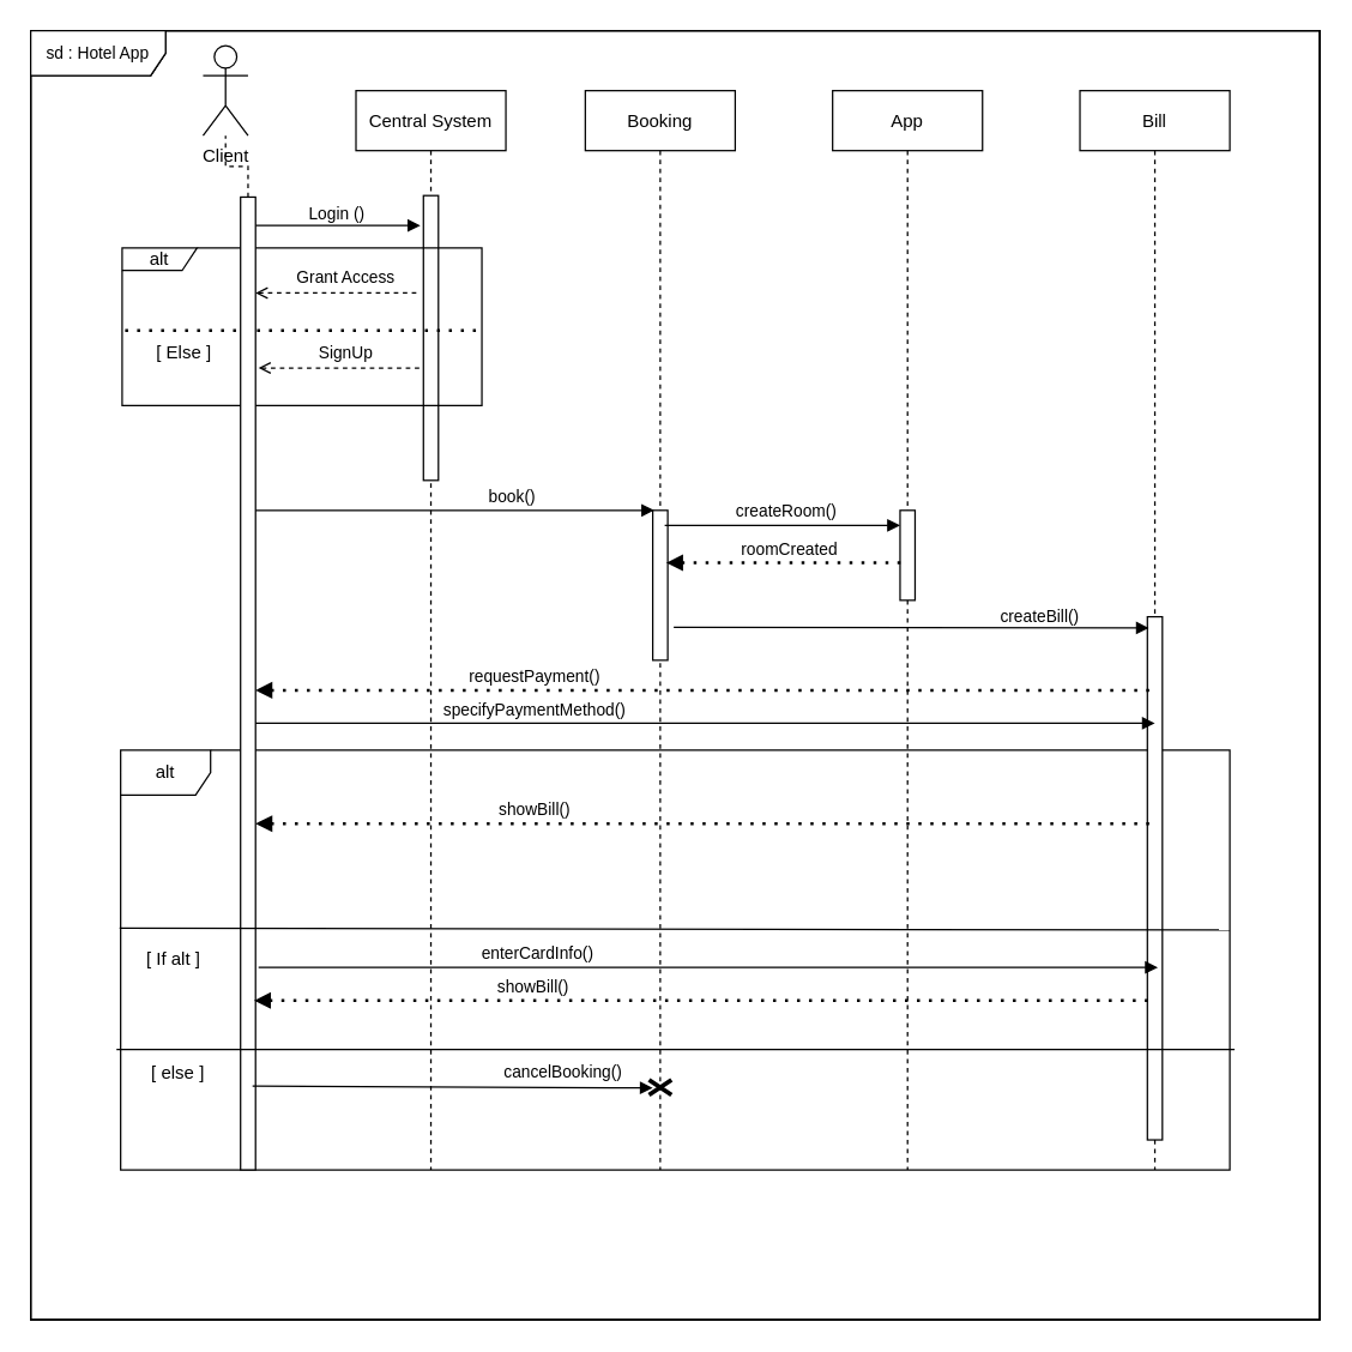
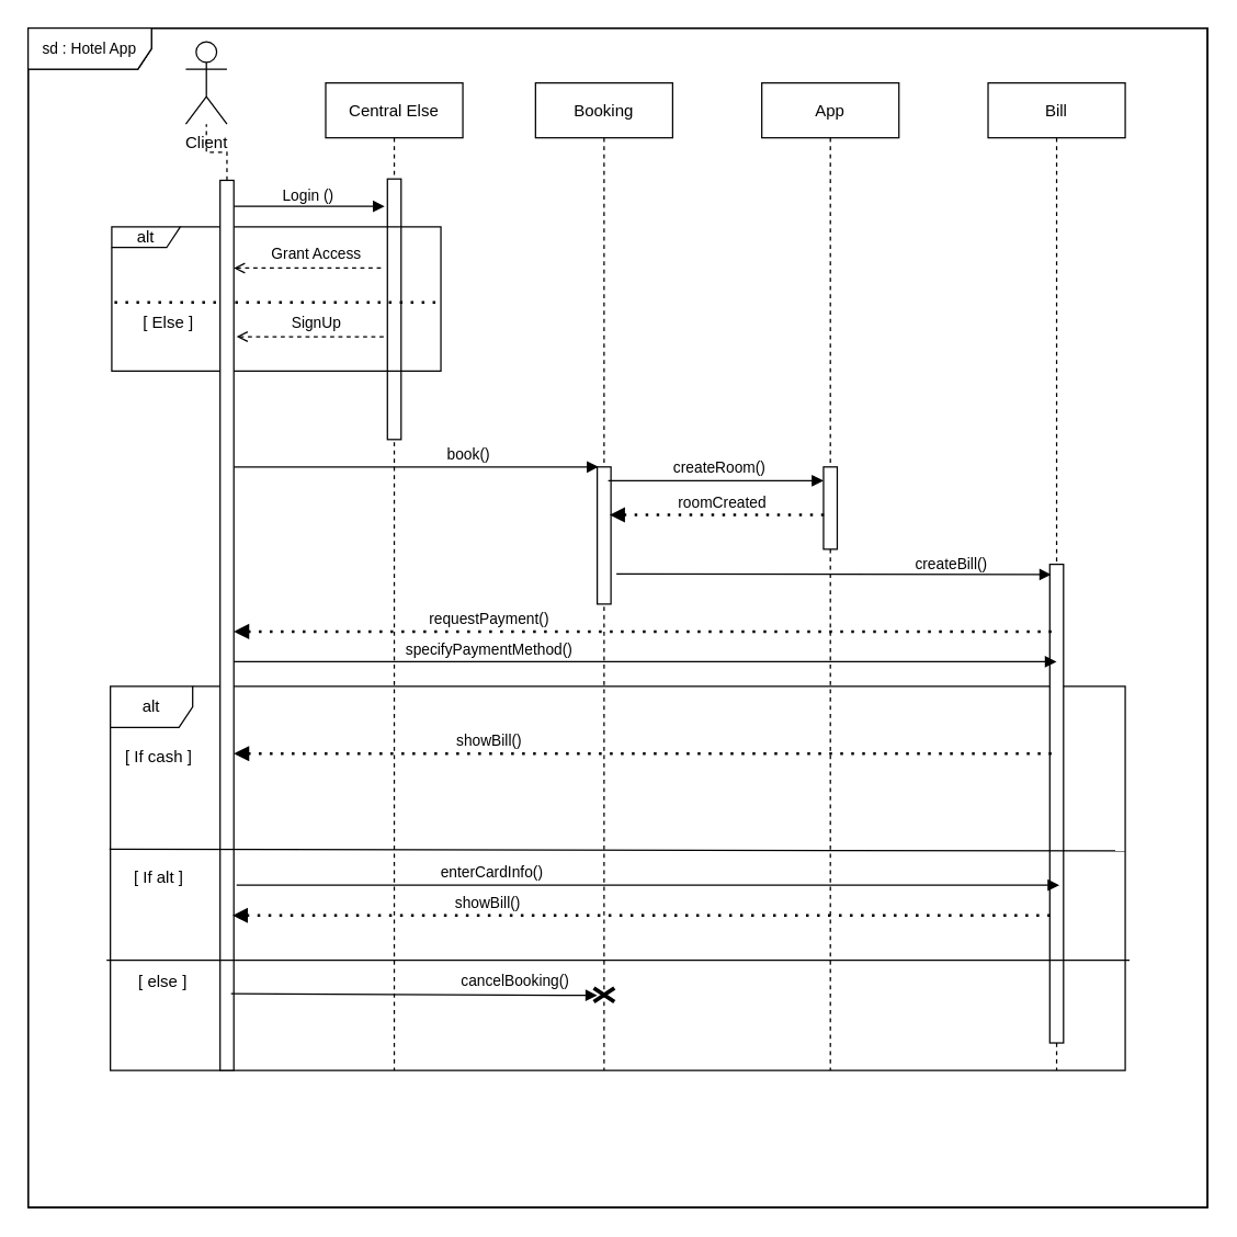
  <mxCell id="0" />
  <mxCell id="1" parent="0" />
  <mxCell id="2" value="sd : Hotel App" style="shape=umlFrame;whiteSpace=wrap;html=1;fontSize=11;width=90;height=30;" vertex="1" parent="1"><mxGeometry x="20" y="20" width="860" height="860" as="geometry" /></mxCell>
  <mxCell id="3" value="sd : Hotel App" style="shape=umlFrame;whiteSpace=wrap;html=1;fontSize=11;width=90;height=30;" vertex="1" parent="1"><mxGeometry x="20" y="20" width="860" height="860" as="geometry" /></mxCell>
  <mxCell id="4" value="sd : Hotel App" style="shape=umlFrame;whiteSpace=wrap;html=1;fontSize=11;width=90;height=30;" parent="1" vertex="1"><mxGeometry x="20" y="20" width="860" height="860" as="geometry" /></mxCell>
  <mxCell id="5" value="alt" style="shape=umlFrame;whiteSpace=wrap;html=1;" vertex="1" parent="1"><mxGeometry x="80" y="500" width="740" height="280" as="geometry" /></mxCell>
- <mxCell id="6" value="Central System" style="shape=umlLifeline;perimeter=lifelinePerimeter;container=1;collapsible=0;recursiveResize=0;rounded=0;shadow=0;strokeWidth=1;movable=1;resizable=1;rotatable=1;deletable=1;editable=1;connectable=1;" parent="1" vertex="1"><mxGeometry x="237" y="60" width="100" height="720" as="geometry" /></mxCell>
+ <mxCell id="6" value="Central Else" style="shape=umlLifeline;perimeter=lifelinePerimeter;container=1;collapsible=0;recursiveResize=0;rounded=0;shadow=0;strokeWidth=1;movable=1;resizable=1;rotatable=1;deletable=1;editable=1;connectable=1;" parent="1" vertex="1"><mxGeometry x="237" y="60" width="100" height="720" as="geometry" /></mxCell>
  <mxCell id="7" value="" style="points=[];perimeter=orthogonalPerimeter;rounded=0;shadow=0;strokeWidth=1;" parent="6" vertex="1"><mxGeometry x="45" y="70" width="10" height="190" as="geometry" /></mxCell>
  <mxCell id="8" value="alt" style="shape=umlFrame;whiteSpace=wrap;html=1;width=50;height=15;" parent="6" vertex="1"><mxGeometry x="-156" y="105" width="240" height="105" as="geometry" /></mxCell>
  <mxCell id="9" value="" style="endArrow=none;dashed=1;html=1;dashPattern=1 3;strokeWidth=2;rounded=0;fontSize=11;" parent="6" edge="1"><mxGeometry width="50" height="50" relative="1" as="geometry"><mxPoint x="80" y="160" as="sourcePoint" /><mxPoint x="-157" y="160" as="targetPoint" /></mxGeometry></mxCell>
  <mxCell id="10" value="SignUp" style="endArrow=none;html=1;rounded=0;fontSize=11;endSize=13;startArrow=open;startFill=0;dashed=1;" parent="6" edge="1"><mxGeometry x="0.054" y="10" width="50" height="50" relative="1" as="geometry"><mxPoint x="-65" y="185" as="sourcePoint" /><mxPoint x="45" y="185" as="targetPoint" /><mxPoint as="offset" /></mxGeometry></mxCell>
  <mxCell id="11" value="[ Else ]" style="text;html=1;align=center;verticalAlign=middle;resizable=0;points=[];autosize=1;strokeColor=none;fillColor=none;" parent="6" vertex="1"><mxGeometry x="-145" y="160" width="60" height="30" as="geometry" /></mxCell>
  <mxCell id="12" value="Client" style="shape=umlActor;verticalLabelPosition=bottom;verticalAlign=top;html=1;outlineConnect=0;" parent="1" vertex="1"><mxGeometry x="135" y="30" width="30" height="60" as="geometry" /></mxCell>
  <mxCell id="13" style="edgeStyle=orthogonalEdgeStyle;rounded=0;orthogonalLoop=1;jettySize=auto;html=1;dashed=1;endArrow=none;endFill=0;" parent="1" source="16" target="12" edge="1"><mxGeometry relative="1" as="geometry" /></mxCell>
  <mxCell id="14" style="rounded=0;orthogonalLoop=1;jettySize=auto;html=1;endArrow=block;endFill=1;" parent="1" source="16" edge="1"><mxGeometry relative="1" as="geometry"><mxPoint x="280" y="150" as="targetPoint" /><Array as="points"><mxPoint x="240" y="150" /></Array></mxGeometry></mxCell>
  <mxCell id="15" value="Login ()" style="edgeLabel;html=1;align=center;verticalAlign=middle;resizable=0;points=[];" parent="14" vertex="1" connectable="0"><mxGeometry x="-0.029" y="4" relative="1" as="geometry"><mxPoint y="-5" as="offset" /></mxGeometry></mxCell>
  <mxCell id="16" value="" style="points=[];perimeter=orthogonalPerimeter;rounded=0;shadow=0;strokeWidth=1;" parent="1" vertex="1"><mxGeometry x="160" y="131" width="10" height="649" as="geometry" /></mxCell>
  <mxCell id="17" value="Grant Access" style="endArrow=none;html=1;rounded=0;fontSize=11;endSize=13;startArrow=open;startFill=0;dashed=1;" parent="1" edge="1"><mxGeometry x="0.091" y="10" width="50" height="50" relative="1" as="geometry"><mxPoint x="170" y="195" as="sourcePoint" /><mxPoint x="280" y="195" as="targetPoint" /><mxPoint as="offset" /></mxGeometry></mxCell>
  <mxCell id="18" value="&lt;div style=&quot;text-align: left;&quot;&gt;&lt;br&gt;&lt;/div&gt;" style="text;html=1;align=center;verticalAlign=middle;resizable=0;points=[];autosize=1;strokeColor=none;fillColor=none;fontSize=11;" parent="1" vertex="1"><mxGeometry x="180" y="375" width="20" height="30" as="geometry" /></mxCell>
  <mxCell id="19" value="" style="endArrow=block;html=1;rounded=0;fontSize=11;endSize=6;endFill=1;" parent="1" source="16" edge="1"><mxGeometry width="50" height="50" relative="1" as="geometry"><mxPoint x="340" y="260" as="sourcePoint" /><mxPoint x="436" y="340" as="targetPoint" /></mxGeometry></mxCell>
  <mxCell id="20" value="book()" style="edgeLabel;html=1;align=center;verticalAlign=middle;resizable=0;points=[];fontSize=11;" parent="19" vertex="1" connectable="0"><mxGeometry x="0.279" y="2" relative="1" as="geometry"><mxPoint y="-8" as="offset" /></mxGeometry></mxCell>
  <mxCell id="21" value="Booking" style="shape=umlLifeline;perimeter=lifelinePerimeter;container=1;collapsible=0;recursiveResize=0;rounded=0;shadow=0;strokeWidth=1;" parent="1" vertex="1"><mxGeometry x="390" y="60" width="100" height="720" as="geometry" /></mxCell>
  <mxCell id="22" value="" style="points=[];perimeter=orthogonalPerimeter;rounded=0;shadow=0;strokeWidth=1;" parent="21" vertex="1"><mxGeometry x="45" y="280" width="10" height="100" as="geometry" /></mxCell>
  <mxCell id="23" value="" style="shape=umlDestroy;whiteSpace=wrap;html=1;strokeWidth=3;" vertex="1" parent="21"><mxGeometry x="42.5" y="660" width="15" height="10" as="geometry" /></mxCell>
  <mxCell id="24" value="" style="endArrow=block;html=1;rounded=0;fontSize=11;endSize=6;exitX=1.32;exitY=0.722;exitDx=0;exitDy=0;exitPerimeter=0;endFill=1;" parent="1" edge="1"><mxGeometry width="50" height="50" relative="1" as="geometry"><mxPoint x="443" y="349.998" as="sourcePoint" /><mxPoint x="600" y="349.998" as="targetPoint" /></mxGeometry></mxCell>
  <mxCell id="25" value="createRoom()" style="edgeLabel;html=1;align=center;verticalAlign=middle;resizable=0;points=[];fontSize=11;" parent="24" vertex="1" connectable="0"><mxGeometry x="0.279" y="2" relative="1" as="geometry"><mxPoint x="-20" y="-7" as="offset" /></mxGeometry></mxCell>
  <mxCell id="26" value="App" style="shape=umlLifeline;perimeter=lifelinePerimeter;container=1;collapsible=0;recursiveResize=0;rounded=0;shadow=0;strokeWidth=1;" parent="1" vertex="1"><mxGeometry x="555" y="60" width="100" height="720" as="geometry" /></mxCell>
  <mxCell id="27" value="" style="points=[];perimeter=orthogonalPerimeter;rounded=0;shadow=0;strokeWidth=1;" parent="26" vertex="1"><mxGeometry x="45" y="280" width="10" height="60" as="geometry" /></mxCell>
  <mxCell id="28" value="Bill" style="shape=umlLifeline;perimeter=lifelinePerimeter;container=1;collapsible=0;recursiveResize=0;rounded=0;shadow=0;strokeWidth=1;" vertex="1" parent="1"><mxGeometry x="720" y="60" width="100" height="720" as="geometry" /></mxCell>
  <mxCell id="29" value="" style="points=[];perimeter=orthogonalPerimeter;rounded=0;shadow=0;strokeWidth=1;" vertex="1" parent="28"><mxGeometry x="45" y="351" width="10" height="349" as="geometry" /></mxCell>
  <mxCell id="30" value="" style="endArrow=block;html=1;rounded=0;fontSize=11;endSize=6;endFill=1;" edge="1" parent="28"><mxGeometry width="50" height="50" relative="1" as="geometry"><mxPoint x="-271" y="358" as="sourcePoint" /><mxPoint x="46" y="358.498" as="targetPoint" /></mxGeometry></mxCell>
  <mxCell id="31" value="createBill()" style="edgeLabel;html=1;align=center;verticalAlign=middle;resizable=0;points=[];fontSize=11;" vertex="1" connectable="0" parent="30"><mxGeometry x="0.279" y="2" relative="1" as="geometry"><mxPoint x="40" y="-6" as="offset" /></mxGeometry></mxCell>
  <mxCell id="32" value="" style="endArrow=none;dashed=1;html=1;dashPattern=1 3;strokeWidth=2;rounded=0;startArrow=block;startFill=1;" edge="1" parent="28" source="16"><mxGeometry width="50" height="50" relative="1" as="geometry"><mxPoint x="-110" y="400" as="sourcePoint" /><mxPoint x="50" y="400" as="targetPoint" /></mxGeometry></mxCell>
  <mxCell id="33" value="requestPayment()" style="edgeLabel;html=1;align=center;verticalAlign=middle;resizable=0;points=[];" vertex="1" connectable="0" parent="32"><mxGeometry x="0.105" y="2" relative="1" as="geometry"><mxPoint x="-147" y="-8" as="offset" /></mxGeometry></mxCell>
  <mxCell id="34" value="" style="endArrow=none;dashed=1;html=1;dashPattern=1 3;strokeWidth=2;rounded=0;startArrow=block;startFill=1;" edge="1" parent="1"><mxGeometry width="50" height="50" relative="1" as="geometry"><mxPoint x="444" y="375" as="sourcePoint" /><mxPoint x="604" y="375" as="targetPoint" /></mxGeometry></mxCell>
  <mxCell id="35" value="roomCreated" style="edgeLabel;html=1;align=center;verticalAlign=middle;resizable=0;points=[];" vertex="1" connectable="0" parent="34"><mxGeometry x="0.105" y="2" relative="1" as="geometry"><mxPoint x="-7" y="-8" as="offset" /></mxGeometry></mxCell>
+ <mxCell id="36" value="[ If cash ]" style="text;html=1;align=center;verticalAlign=middle;resizable=0;points=[];autosize=1;strokeColor=none;fillColor=none;" vertex="1" parent="1"><mxGeometry x="80" y="537" width="70" height="30" as="geometry" /></mxCell>
  <mxCell id="37" value="" style="endArrow=block;html=1;strokeWidth=1;rounded=0;startArrow=none;startFill=0;endFill=1;startSize=4;" edge="1" parent="1"><mxGeometry width="50" height="50" relative="1" as="geometry"><mxPoint x="170" y="482" as="sourcePoint" /><mxPoint x="770" y="482" as="targetPoint" /></mxGeometry></mxCell>
  <mxCell id="38" value="specifyPaymentMethod()" style="edgeLabel;html=1;align=center;verticalAlign=middle;resizable=0;points=[];" vertex="1" connectable="0" parent="37"><mxGeometry x="0.105" y="2" relative="1" as="geometry"><mxPoint x="-147" y="-8" as="offset" /></mxGeometry></mxCell>
  <mxCell id="39" value="" style="endArrow=none;dashed=1;html=1;dashPattern=1 3;strokeWidth=2;rounded=0;startArrow=block;startFill=1;" edge="1" parent="1"><mxGeometry width="50" height="50" relative="1" as="geometry"><mxPoint x="170" y="549" as="sourcePoint" /><mxPoint x="770" y="549" as="targetPoint" /></mxGeometry></mxCell>
  <mxCell id="40" value="showBill()" style="edgeLabel;html=1;align=center;verticalAlign=middle;resizable=0;points=[];" vertex="1" connectable="0" parent="39"><mxGeometry x="0.105" y="2" relative="1" as="geometry"><mxPoint x="-147" y="-8" as="offset" /></mxGeometry></mxCell>
  <mxCell id="41" value="" style="endArrow=none;html=1;rounded=0;fontSize=11;endSize=6;endFill=0;exitX=-0.001;exitY=0.424;exitDx=0;exitDy=0;exitPerimeter=0;" edge="1" parent="1" source="5"><mxGeometry width="50" height="50" relative="1" as="geometry"><mxPoint x="82" y="602" as="sourcePoint" /><mxPoint x="820" y="620" as="targetPoint" /></mxGeometry></mxCell>
  <mxCell id="42" value="[ If alt ]" style="text;html=1;align=center;verticalAlign=middle;resizable=0;points=[];autosize=1;strokeColor=none;fillColor=none;" vertex="1" parent="1"><mxGeometry x="80" y="625" width="70" height="30" as="geometry" /></mxCell>
  <mxCell id="43" value="" style="endArrow=block;html=1;strokeWidth=1;rounded=0;startArrow=none;startFill=0;endFill=1;startSize=4;" edge="1" parent="1"><mxGeometry width="50" height="50" relative="1" as="geometry"><mxPoint x="172" y="645" as="sourcePoint" /><mxPoint x="772" y="645" as="targetPoint" /></mxGeometry></mxCell>
  <mxCell id="44" value="enterCardInfo()" style="edgeLabel;html=1;align=center;verticalAlign=middle;resizable=0;points=[];" vertex="1" connectable="0" parent="43"><mxGeometry x="0.105" y="2" relative="1" as="geometry"><mxPoint x="-147" y="-8" as="offset" /></mxGeometry></mxCell>
  <mxCell id="45" value="" style="endArrow=none;dashed=1;html=1;dashPattern=1 3;strokeWidth=2;rounded=0;startArrow=block;startFill=1;" edge="1" parent="1"><mxGeometry width="50" height="50" relative="1" as="geometry"><mxPoint x="169" y="667" as="sourcePoint" /><mxPoint x="769" y="667" as="targetPoint" /></mxGeometry></mxCell>
  <mxCell id="46" value="showBill()" style="edgeLabel;html=1;align=center;verticalAlign=middle;resizable=0;points=[];" vertex="1" connectable="0" parent="45"><mxGeometry x="0.105" y="2" relative="1" as="geometry"><mxPoint x="-147" y="-8" as="offset" /></mxGeometry></mxCell>
  <mxCell id="47" value="" style="endArrow=none;html=1;rounded=0;fontSize=11;endSize=6;endFill=0;entryX=1.007;entryY=0.424;entryDx=0;entryDy=0;entryPerimeter=0;exitX=-0.001;exitY=0.424;exitDx=0;exitDy=0;exitPerimeter=0;" edge="1" parent="1"><mxGeometry width="50" height="50" relative="1" as="geometry"><mxPoint x="77.26" y="699.72" as="sourcePoint" /><mxPoint x="823.18" y="699.72" as="targetPoint" /></mxGeometry></mxCell>
  <mxCell id="48" value="[ else ]" style="text;html=1;align=center;verticalAlign=middle;resizable=0;points=[];autosize=1;strokeColor=none;fillColor=none;" vertex="1" parent="1"><mxGeometry x="88" y="701" width="60" height="30" as="geometry" /></mxCell>
  <mxCell id="49" value="" style="endArrow=block;html=1;strokeWidth=1;rounded=0;startArrow=none;startFill=0;endFill=1;startSize=4;entryX=0.167;entryY=0.54;entryDx=0;entryDy=0;entryPerimeter=0;" edge="1" parent="1" target="23"><mxGeometry width="50" height="50" relative="1" as="geometry"><mxPoint x="168" y="724" as="sourcePoint" /><mxPoint x="430" y="724" as="targetPoint" /></mxGeometry></mxCell>
  <mxCell id="50" value="cancelBooking()" style="edgeLabel;html=1;align=center;verticalAlign=middle;resizable=0;points=[];" vertex="1" connectable="0" parent="49"><mxGeometry x="0.105" y="2" relative="1" as="geometry"><mxPoint x="58" y="-8" as="offset" /></mxGeometry></mxCell>
